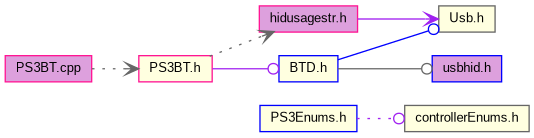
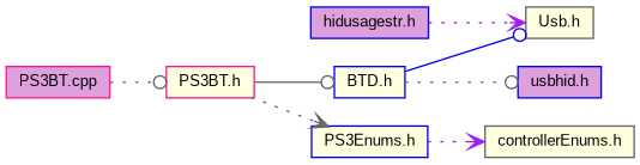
  digraph {
    fontname="Liberation Sans"
    rankdir=LR
    node [color=blue fillcolor=lightyellow fontname="Liberation Sans" fontsize=10 shape=record style=filled]
    edge [arrowhead=odot color=gray40 fontname="Liberation Sans" fontsize=10 labelfontname=Helvetica labelfontsize=10 style=solid]
    n1 [color=deeppink fillcolor=plum fontcolor=black height=0.2 label="PS3BT.cpp" width=0.4]
    n2 [color=deeppink height=0.2 label="PS3BT.h" width=0.4]
    n3 [height=0.2 label="BTD.h" width=0.4]
    n4 [height=0.2 label="PS3Enums.h" width=0.4]
    n5 [color=gray40 height=0.2 label="Usb.h" width=0.4]
    n6 [fillcolor=plum height=0.2 label="usbhid.h" width=0.4]
    n7 [color=gray40 height=0.2 label="controllerEnums.h" width=0.4]
-   n8 [color=deeppink fillcolor=plum height=0.2 label="hidusagestr.h" width=0.4]
-   n1 -> n2 [arrowhead=vee style=dotted]
-   n2 -> n3 [color=purple]
-   n2 -> n8 [arrowhead=vee style=dotted]
+   n8 [fillcolor=plum height=0.2 label="hidusagestr.h" width=0.4]
+   n1 -> n2 [style=dotted]
+   n2 -> n3
+   n2 -> n4 [arrowhead=vee style=dotted]
    n3 -> n5 [color=blue]
-   n3 -> n6
-   n4 -> n7 [color=purple style=dotted]
-   n8 -> n5 [arrowhead=vee color=purple]
+   n3 -> n6 [style=dotted]
+   n4 -> n7 [arrowhead=vee color=purple style=dotted]
+   n8 -> n5 [arrowhead=vee color=purple style=dotted]
  }
